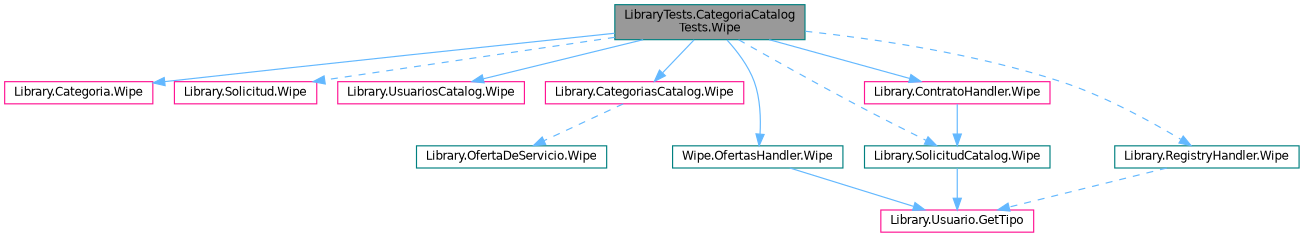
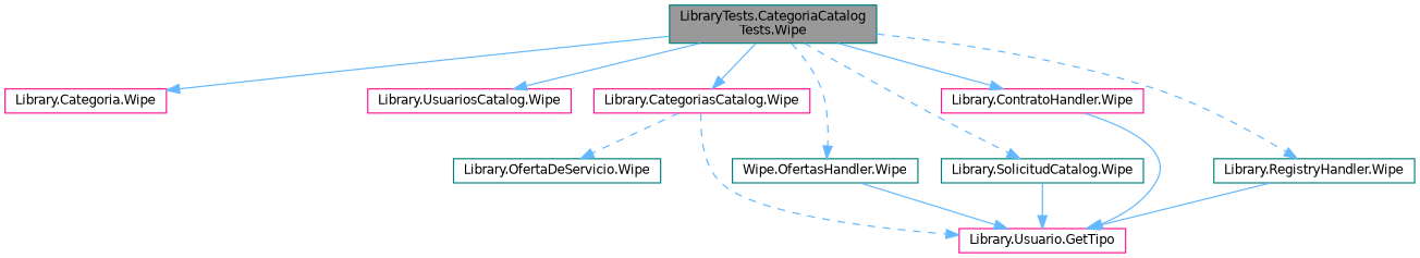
  digraph {
    rankdir=TB
    node [color=deeppink fillcolor=white fontname=Helvetica fontsize=10 shape=box style=filled]
    edge [color=steelblue1 fontname=Helvetica fontsize=10 labelfontname=Helvetica labelfontsize=10 style=solid]
    n1 [color=teal fillcolor=grey60 fontcolor=black height=0.2 label="LibraryTests.CategoriaCatalog\lTests.Wipe" width=0.4]
    n2 [height=0.2 label="Library.Categoria.Wipe" width=0.4]
-   n3 [height=0.2 label="Library.Solicitud.Wipe" width=0.4]
    n4 [height=0.2 label="Library.UsuariosCatalog.Wipe" width=0.4]
    n5 [height=0.2 label="Library.CategoriasCatalog.Wipe" width=0.4]
    n6 [color=teal height=0.2 label="Wipe.OfertasHandler.Wipe" width=0.4]
    n7 [height=0.2 label="Library.ContratoHandler.Wipe" width=0.4]
    n8 [color=teal height=0.2 label="Library.SolicitudCatalog.Wipe" width=0.4]
    n9 [color=teal height=0.2 label="Library.RegistryHandler.Wipe" width=0.4]
    n10 [color=teal height=0.2 label="Library.OfertaDeServicio.Wipe" width=0.4]
    n11 [height=0.2 label="Library.Usuario.GetTipo" width=0.4]
    n1 -> n2
-   n1 -> n3 [style=dashed]
    n1 -> n4
    n1 -> n5
-   n1 -> n6
+   n1 -> n6 [style=dashed]
    n1 -> n7
    n1 -> n8 [style=dashed]
    n1 -> n9 [style=dashed]
    n5 -> n10 [style=dashed]
+   n5 -> n11 [style=dashed]
    n6 -> n11
-   n7 -> n8
+   n7 -> n11
    n8 -> n11
-   n9 -> n11 [style=dashed]
+   n9 -> n11
  }
